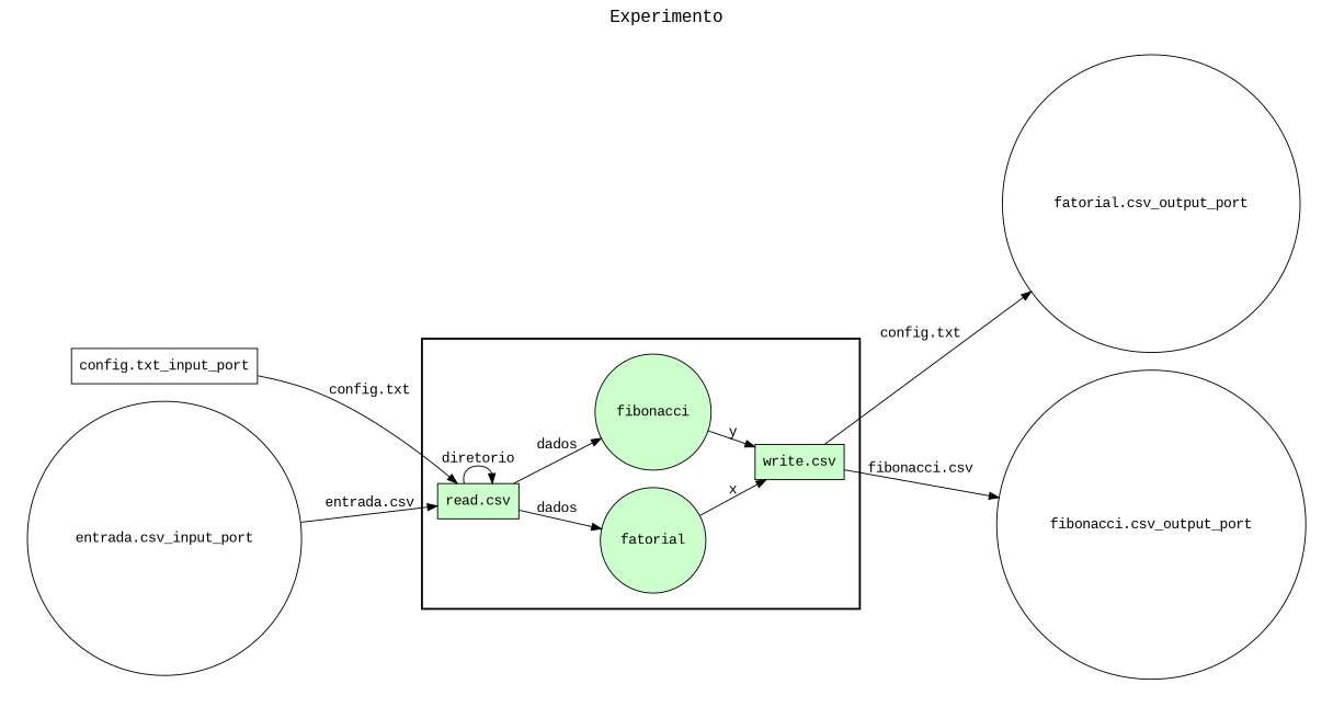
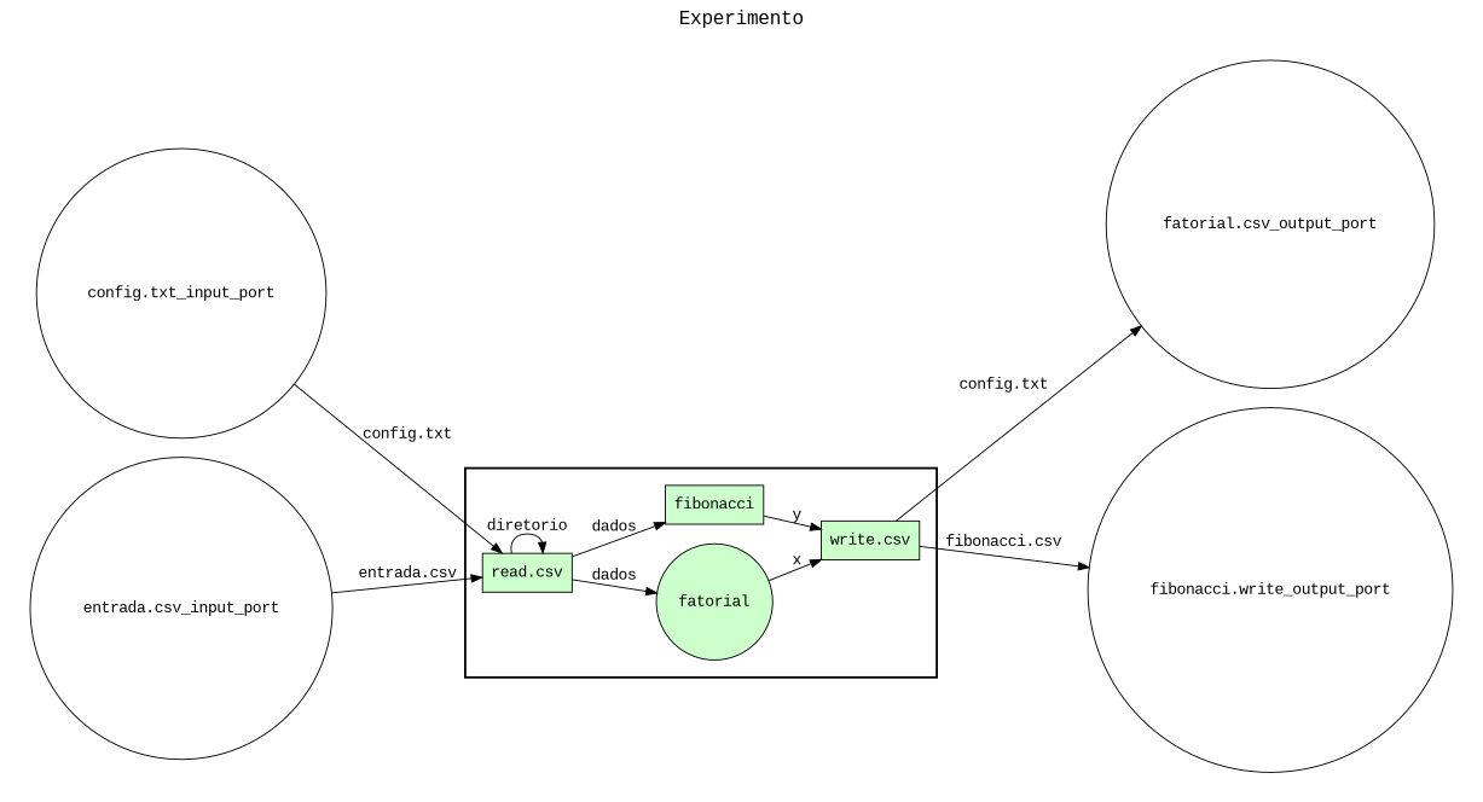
  digraph {
    fontname="Liberation Mono"
    fontsize=18
    label=Experimento
    labelloc=t
    rankdir=LR
    node [fillcolor="#CCFFCC" fontname="Liberation Mono" peripheries=1 shape=circle style=filled]
    edge [fontname="Liberation Mono"]
    "read.csv" [shape=box]
    fatorial
-   fibonacci
+   fibonacci [shape=box]
    "write.csv" [shape=box]
-   "config.txt_input_port" [fillcolor="#FFFFFF" shape=box width=0.2]
+   "config.txt_input_port" [fillcolor="#FFFFFF" width=0.2]
    "entrada.csv_input_port" [fillcolor="#FFFFFF" width=0.2]
    "fatorial.csv_output_port" [fillcolor="#FFFFFF" width=0.2]
-   "fibonacci.csv_output_port" [fillcolor="#FFFFFF" width=0.2]
+   "fibonacci.csv_output_port" [fillcolor="#FFFFFF" width=0.2 label="fibonacci.write_output_port"]
    subgraph cluster_1 {
      color=black
      label=""
      penwidth=2
      subgraph cluster_2 {
        color=white
        label=""
        penwidth=2
        "read.csv"
        fatorial
        fibonacci
        "write.csv"
      }
    }
    subgraph cluster_3 {
      color=white
      label=""
      subgraph cluster_4 {
        color=white
        label=""
        "config.txt_input_port"
        "entrada.csv_input_port"
      }
    }
    subgraph cluster_5 {
      color=white
      label=""
      subgraph cluster_6 {
        color=white
        label=""
        "fatorial.csv_output_port"
        "fibonacci.csv_output_port"
      }
    }
    "read.csv" -> "read.csv" [label=diretorio]
    "read.csv" -> fatorial [label=dados]
    "read.csv" -> fibonacci [label=dados]
    fatorial -> "write.csv" [label=x]
    fibonacci -> "write.csv" [label=y]
    "write.csv" -> "fatorial.csv_output_port" [label="config.txt"]
    "write.csv" -> "fibonacci.csv_output_port" [label="fibonacci.csv"]
    "config.txt_input_port" -> "read.csv" [label="config.txt"]
    "entrada.csv_input_port" -> "read.csv" [label="entrada.csv"]
  }
